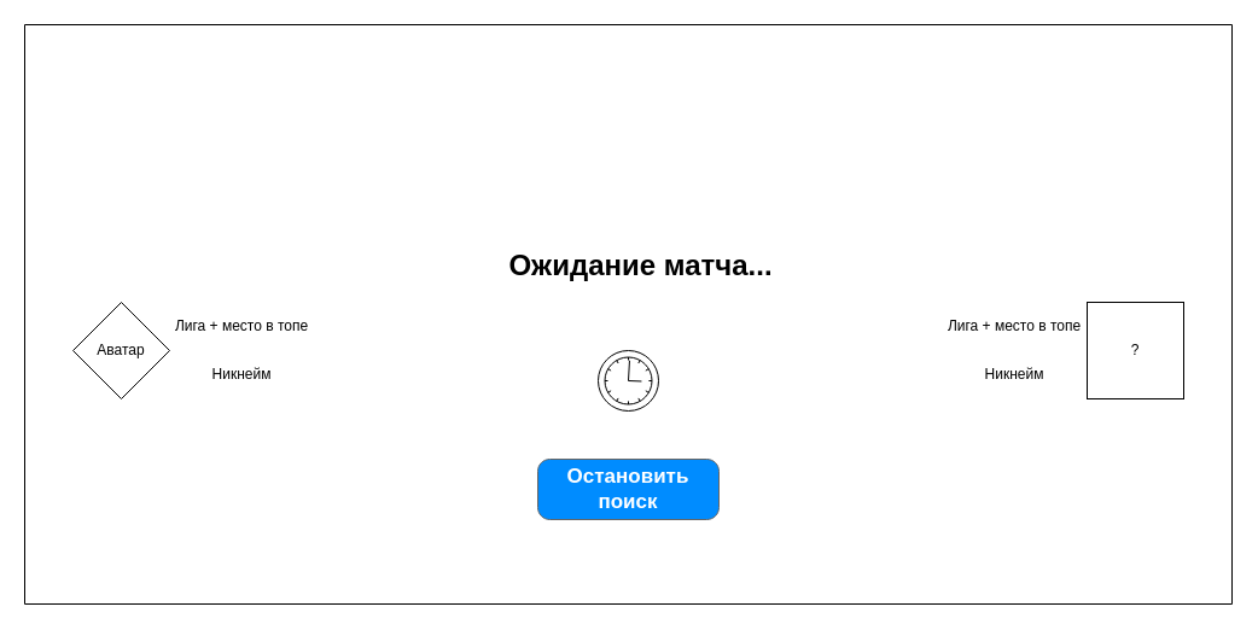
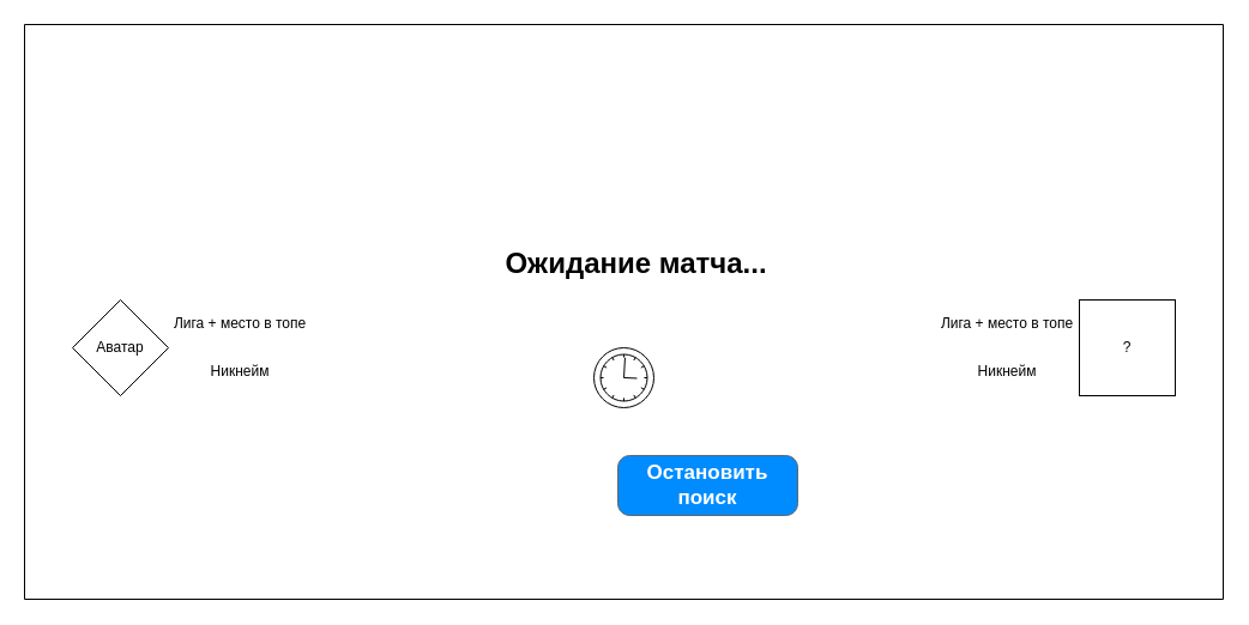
  <mxCell id="0" />
  <mxCell id="1" parent="0" />
  <mxCell id="2" value="" style="endArrow=none;html=1;rounded=0;" parent="1" edge="1"><mxGeometry width="50" height="50" relative="1" as="geometry"><mxPoint x="20" y="500" as="sourcePoint" /><mxPoint x="20" y="20" as="targetPoint" /></mxGeometry></mxCell>
  <mxCell id="3" value="" style="endArrow=none;html=1;rounded=0;" parent="1" edge="1"><mxGeometry width="50" height="50" relative="1" as="geometry"><mxPoint x="20" y="500" as="sourcePoint" /><mxPoint x="1020" y="500" as="targetPoint" /></mxGeometry></mxCell>
  <mxCell id="4" value="" style="endArrow=none;html=1;rounded=0;" parent="1" edge="1"><mxGeometry width="50" height="50" relative="1" as="geometry"><mxPoint x="1020" y="500" as="sourcePoint" /><mxPoint x="1020" y="20" as="targetPoint" /></mxGeometry></mxCell>
  <mxCell id="5" value="" style="endArrow=none;html=1;rounded=0;" parent="1" edge="1"><mxGeometry width="50" height="50" relative="1" as="geometry"><mxPoint x="20" y="20" as="sourcePoint" /><mxPoint x="1020" y="20" as="targetPoint" /></mxGeometry></mxCell>
  <mxCell id="6" value="Ожидание матча..." style="text;strokeColor=none;fillColor=none;html=1;fontSize=24;fontStyle=1;verticalAlign=middle;align=center;" parent="1" vertex="1"><mxGeometry x="480" y="200" width="100" height="40" as="geometry" /></mxCell>
  <mxCell id="7" value="" style="points=[[0.145,0.145,0],[0.5,0,0],[0.855,0.145,0],[1,0.5,0],[0.855,0.855,0],[0.5,1,0],[0.145,0.855,0],[0,0.5,0]];shape=mxgraph.bpmn.event;html=1;verticalLabelPosition=bottom;labelBackgroundColor=#ffffff;verticalAlign=top;align=center;perimeter=ellipsePerimeter;outlineConnect=0;aspect=fixed;outline=standard;symbol=timer;" parent="1" vertex="1"><mxGeometry x="495" y="290" width="50" height="50" as="geometry" /></mxCell>
  <mxCell id="8" value="Аватар" style="rhombus;whiteSpace=wrap;html=1;" parent="1" vertex="1"><mxGeometry x="60" y="250" width="80" height="80" as="geometry" /></mxCell>
  <mxCell id="9" value="Никнейм" style="text;html=1;strokeColor=none;fillColor=none;align=center;verticalAlign=middle;whiteSpace=wrap;rounded=0;" parent="1" vertex="1"><mxGeometry x="140" y="290" width="120" height="40" as="geometry" /></mxCell>
  <mxCell id="10" value="Лига + место в топе" style="text;html=1;strokeColor=none;fillColor=none;align=center;verticalAlign=middle;whiteSpace=wrap;rounded=0;" parent="1" vertex="1"><mxGeometry x="140" y="250" width="120" height="40" as="geometry" /></mxCell>
  <mxCell id="11" value="?" style="rounded=0;whiteSpace=wrap;html=1;" parent="1" vertex="1"><mxGeometry x="900" y="250" width="80" height="80" as="geometry" /></mxCell>
  <mxCell id="12" value="Никнейм" style="text;html=1;strokeColor=none;fillColor=none;align=center;verticalAlign=middle;whiteSpace=wrap;rounded=0;" parent="1" vertex="1"><mxGeometry x="780" y="290" width="120" height="40" as="geometry" /></mxCell>
  <mxCell id="13" value="Лига + место в топе" style="text;html=1;strokeColor=none;fillColor=none;align=center;verticalAlign=middle;whiteSpace=wrap;rounded=0;" parent="1" vertex="1"><mxGeometry x="780" y="250" width="120" height="40" as="geometry" /></mxCell>
- <mxCell id="14" value="Остановить поиск" style="strokeWidth=1;shadow=0;dashed=0;align=center;html=1;shape=mxgraph.mockup.buttons.button;strokeColor=#666666;fontColor=#ffffff;mainText=;buttonStyle=round;fontSize=17;fontStyle=1;fillColor=#008cff;whiteSpace=wrap;" parent="1" vertex="1"><mxGeometry x="445" y="380" width="150" height="50" as="geometry" /></mxCell>
+ <mxCell id="14" value="Остановить поиск" style="strokeWidth=1;shadow=0;dashed=0;align=center;html=1;shape=mxgraph.mockup.buttons.button;strokeColor=#666666;fontColor=#ffffff;mainText=;buttonStyle=round;fontSize=17;fontStyle=1;fillColor=#008cff;whiteSpace=wrap;" parent="1" vertex="1"><mxGeometry x="515" y="380" width="150" height="50" as="geometry" /></mxCell>
